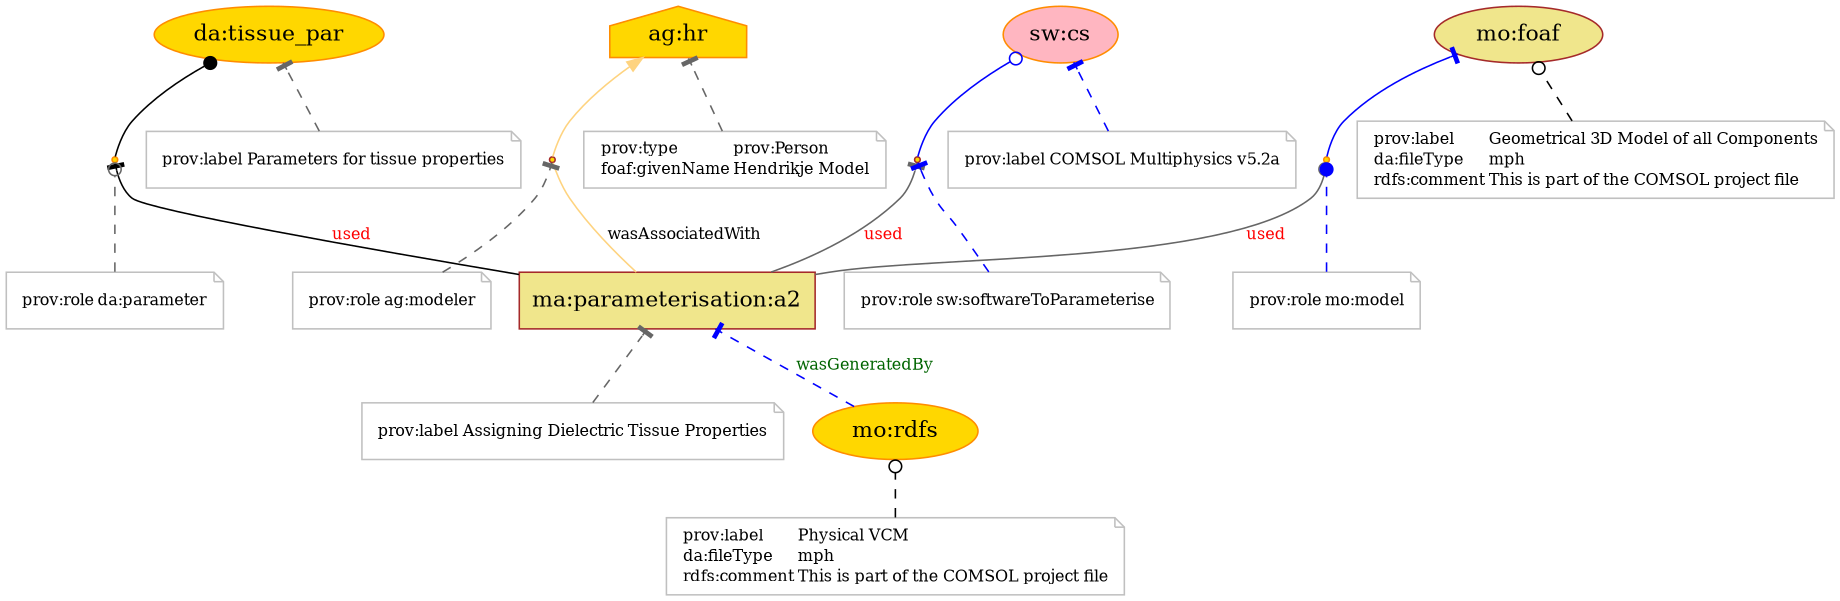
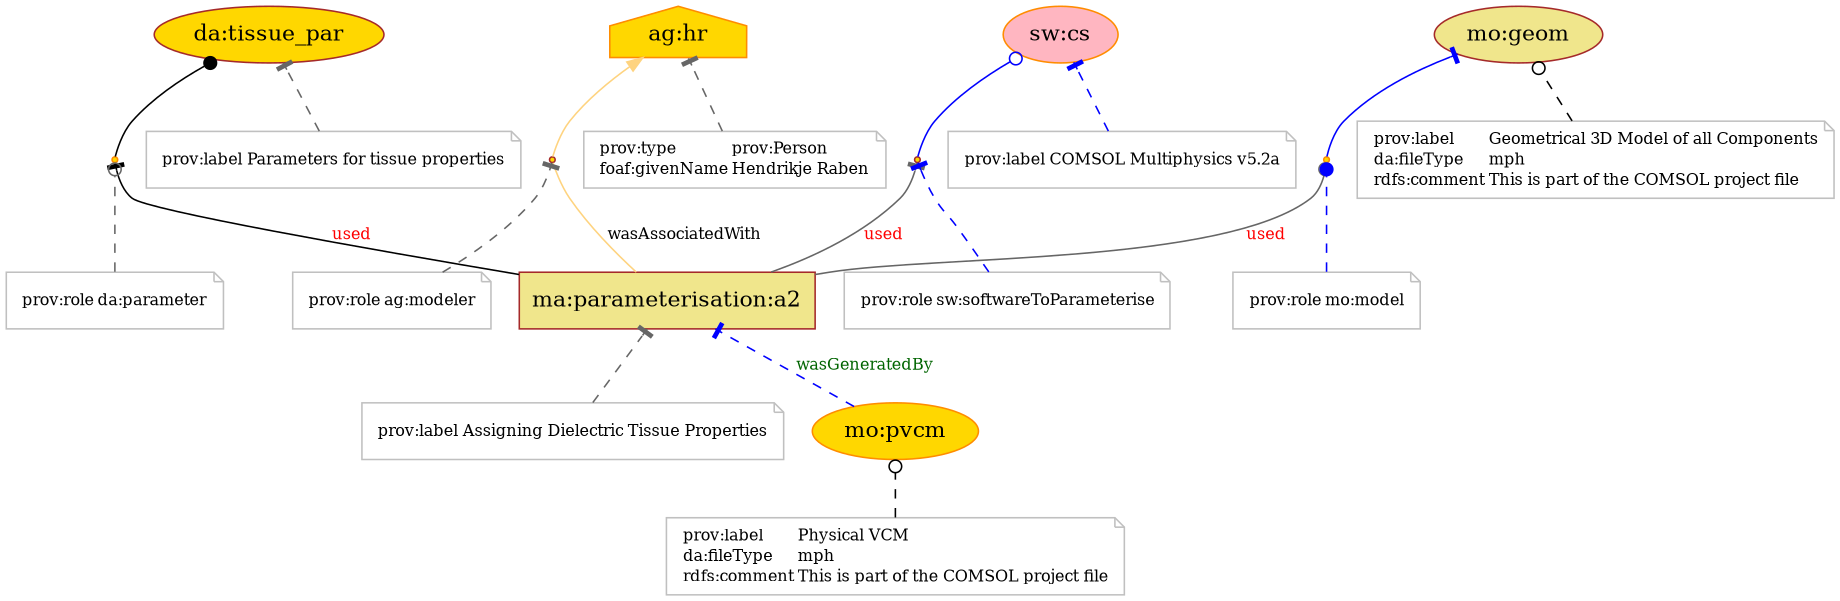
  digraph {
    rankdir=BT
    node [color=gray shape=note]
    edge [arrowhead=tee color=gray40 style=dashed]
-   n1 [color=darkorange fillcolor=gold label="da:tissue_par" shape=oval style=filled]
+   n1 [color=brown fillcolor=gold label="da:tissue_par" shape=oval style=filled]
    n2 [fontcolor=black fontsize=10 label=<<TABLE cellpadding="0" border="0">     <TR>         <TD align="left" href="http://www.w3.org/ns/prov#label">prov:label</TD>         <TD align="left">Parameters for tissue properties</TD>     </TR>     </TABLE>>]
    n3 [color=darkorange fillcolor=lightpink label="sw:cs" shape=oval style=filled]
    n4 [fontcolor=black fontsize=10 label=<<TABLE cellpadding="0" border="0">     <TR>         <TD align="left" href="http://www.w3.org/ns/prov#label">prov:label</TD>         <TD align="left">COMSOL Multiphysics v5.2a</TD>     </TR>     </TABLE>>]
    n5 [color=brown fillcolor=khaki label="ma:parameterisation:a2" shape=box style=filled]
    b1 [color=brown fillcolor=gold shape=point style=filled]
    b2 [color=darkorange fillcolor=gold shape=point style=filled]
    b3 [color=brown fillcolor=gold shape=point style=filled]
    b4 [color=darkorange fillcolor=gold shape=point style=filled]
    n10 [color=darkorange fillcolor=gold label="ag:hr" shape=house style=filled]
-   n11 [color=brown fillcolor=khaki label="mo:foaf" shape=oval style=filled]
+   n11 [color=brown fillcolor=khaki label="mo:geom" shape=oval style=filled]
    n12 [fontcolor=black fontsize=10 label=<<TABLE cellpadding="0" border="0">     <TR>         <TD align="left" href="http://www.w3.org/ns/prov#label">prov:label</TD>         <TD align="left">Assigning Dielectric Tissue Properties</TD>     </TR>     </TABLE>>]
-   n13 [fontcolor=black fontsize=10 label=<<TABLE cellpadding="0" border="0">     <TR>         <TD align="left" href="http://www.w3.org/ns/prov#type">prov:type</TD>         <TD align="left" href="http://www.w3.org/ns/prov#Person">prov:Person</TD>     </TR>     <TR>         <TD align="left" href="http://xmlns.com/foaf/spec/#givenName">foaf:givenName</TD>         <TD align="left">Hendrikje Model</TD>     </TR>     </TABLE>>]
-   n14 [color=darkorange fillcolor=gold label="mo:rdfs" shape=oval style=filled]
+   n13 [fontcolor=black fontsize=10 label=<<TABLE cellpadding="0" border="0">     <TR>         <TD align="left" href="http://www.w3.org/ns/prov#type">prov:type</TD>         <TD align="left" href="http://www.w3.org/ns/prov#Person">prov:Person</TD>     </TR>     <TR>         <TD align="left" href="http://xmlns.com/foaf/spec/#givenName">foaf:givenName</TD>         <TD align="left">Hendrikje Raben</TD>     </TR>     </TABLE>>]
+   n14 [color=darkorange fillcolor=gold label="mo:pvcm" shape=oval style=filled]
    n15 [fontcolor=black fontsize=10 label=<<TABLE cellpadding="0" border="0">     <TR>         <TD align="left" href="http://www.w3.org/ns/prov#label">prov:label</TD>         <TD align="left">Physical VCM</TD>     </TR>     <TR>         <TD align="left" href="http://provenance.elaine.uni-rostock.de/dafileType">da:fileType</TD>         <TD align="left">mph</TD>     </TR>     <TR>         <TD align="left" href="http://www.w3.org/2000/01/rdf-schema#comment">rdfs:comment</TD>         <TD align="left">This is part of the COMSOL project file</TD>     </TR>     </TABLE>>]
    n16 [fontcolor=black fontsize=10 label=<<TABLE cellpadding="0" border="0">     <TR>         <TD align="left" href="http://www.w3.org/ns/prov#label">prov:label</TD>         <TD align="left">Geometrical 3D Model of all Components</TD>     </TR>     <TR>         <TD align="left" href="http://provenance.elaine.uni-rostock.de/dafileType">da:fileType</TD>         <TD align="left">mph</TD>     </TR>     <TR>         <TD align="left" href="http://www.w3.org/2000/01/rdf-schema#comment">rdfs:comment</TD>         <TD align="left">This is part of the COMSOL project file</TD>     </TR>     </TABLE>>]
    n17 [fontcolor=black fontsize=10 label=<<TABLE cellpadding="0" border="0">     <TR>         <TD align="left" href="http://www.w3.org/ns/prov#role">prov:role</TD>         <TD align="left" href="http://provenance.elaine.uni-rostock.de/agmodeler">ag:modeler</TD>     </TR>     </TABLE>>]
    n18 [fontcolor=black fontsize=10 label=<<TABLE cellpadding="0" border="0">     <TR>         <TD align="left" href="http://www.w3.org/ns/prov#role">prov:role</TD>         <TD align="left" href="http://provenance.elaine.uni-rostock.de/daparameter">da:parameter</TD>     </TR>     </TABLE>>]
    n19 [fontcolor=black fontsize=10 label=<<TABLE cellpadding="0" border="0">     <TR>         <TD align="left" href="http://www.w3.org/ns/prov#role">prov:role</TD>         <TD align="left" href="http://provenance.elaine.uni-rostock.de/swsoftwareToParameterise">sw:softwareToParameterise</TD>     </TR>     </TABLE>>]
    n20 [fontcolor=black fontsize=10 label=<<TABLE cellpadding="0" border="0">     <TR>         <TD align="left" href="http://www.w3.org/ns/prov#role">prov:role</TD>         <TD align="left" href="http://provenance.elaine.uni-rostock.de/momodel">mo:model</TD>     </TR>     </TABLE>>]
    n2 -> n1
    n4 -> n3 [color=blue]
    n5 -> b1 [arrowhead=none color="#FED37F" fontsize=10.0 label=wasAssociatedWith style=""]
    n5 -> b2 [color=black fontcolor=red fontsize=10.0 label=used style=""]
    n5 -> b3 [fontcolor=red fontsize=10.0 label=used style=""]
    n5 -> b4 [arrowhead=odot fontcolor=red fontsize=10.0 label=used style=""]
    b1 -> n10 [color="#FED37F" fontsize=10.0 arrowhead="" style=""]
    b2 -> n1 [arrowhead=dot color=black fontcolor=red fontsize=10.0 style=""]
    b3 -> n3 [arrowhead=odot color=blue fontcolor=red fontsize=10.0 style=""]
    b4 -> n11 [color=blue fontcolor=red fontsize=10.0 style=""]
    n12 -> n5
    n13 -> n10
    n14 -> n5 [color=blue fontcolor=darkgreen fontsize=10.0 label=wasGeneratedBy]
    n15 -> n14 [arrowhead=odot color=black]
    n16 -> n11 [arrowhead=odot color=black]
    n17 -> b1
    n18 -> b2 [arrowhead=odot]
    n19 -> b3 [color=blue]
    n20 -> b4 [arrowhead=dot color=blue]
  }
